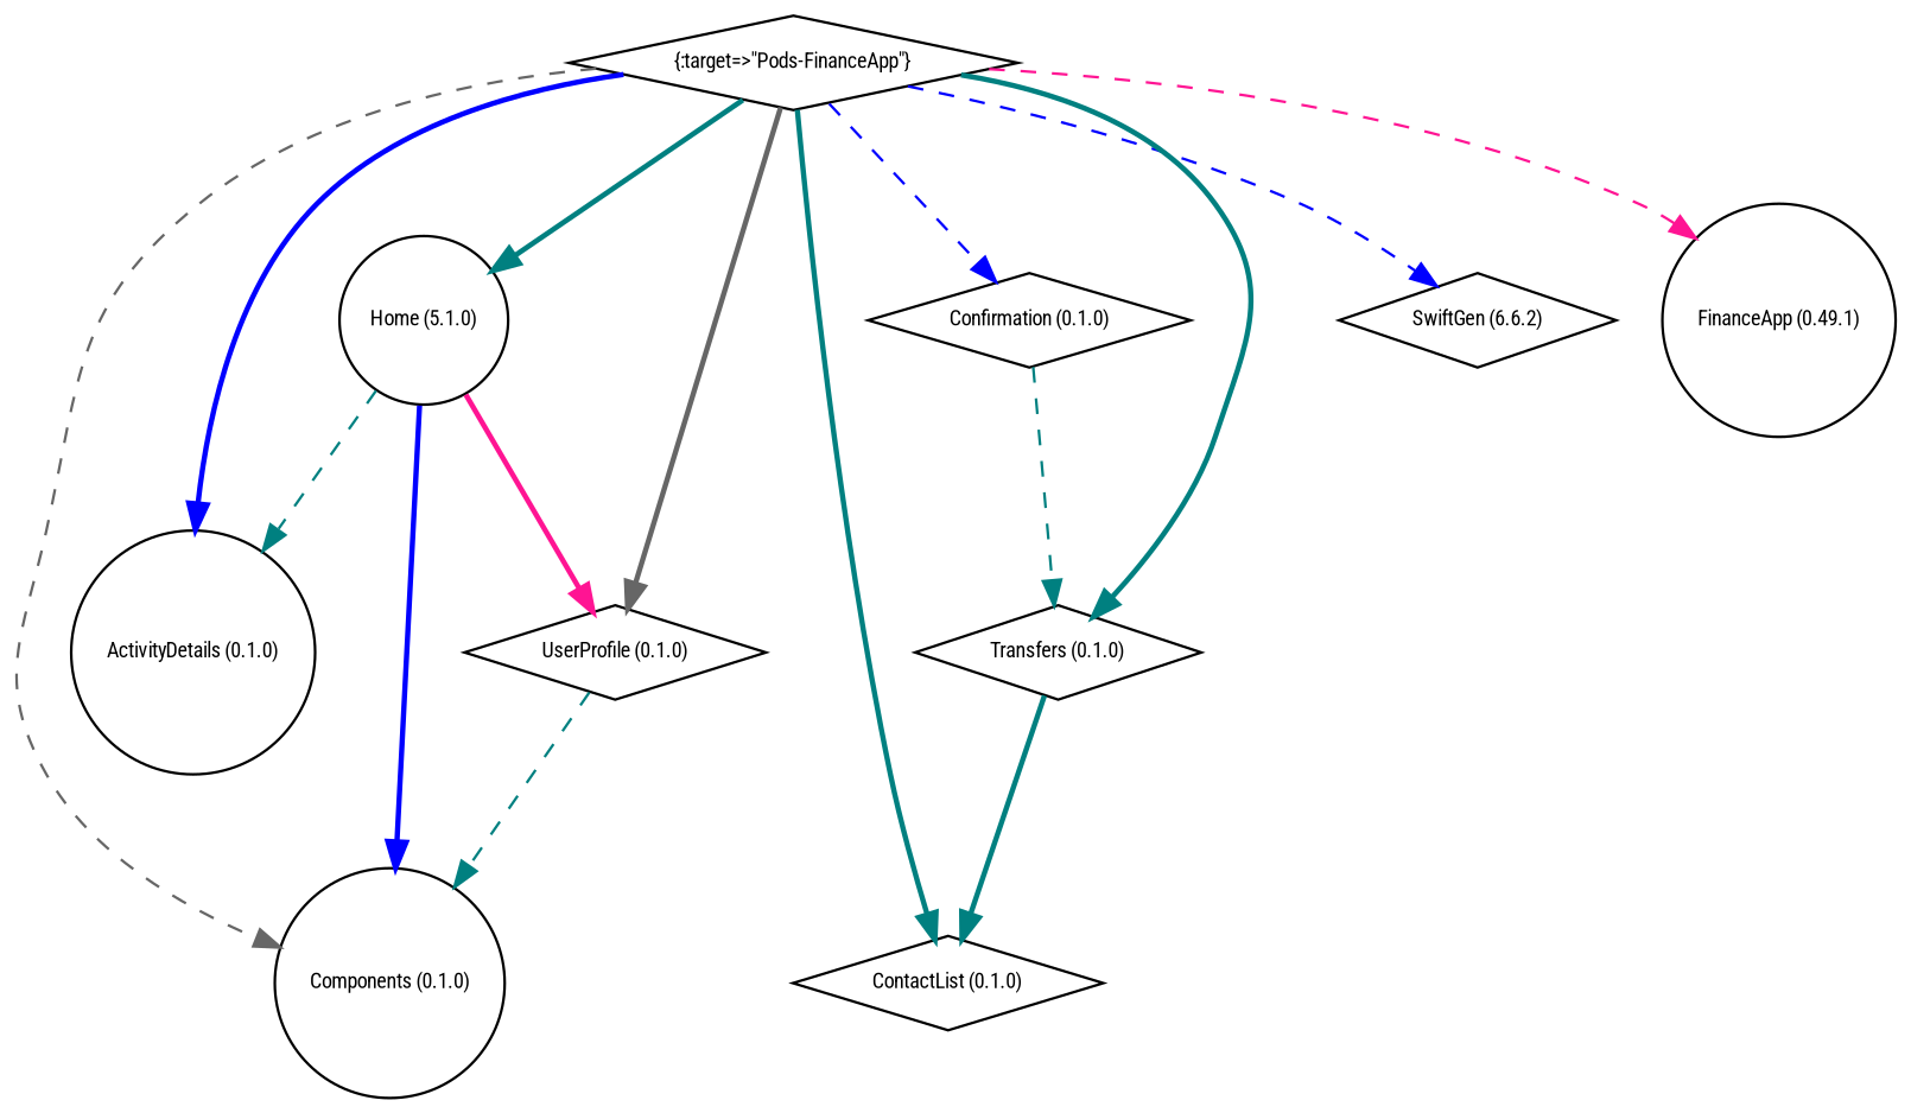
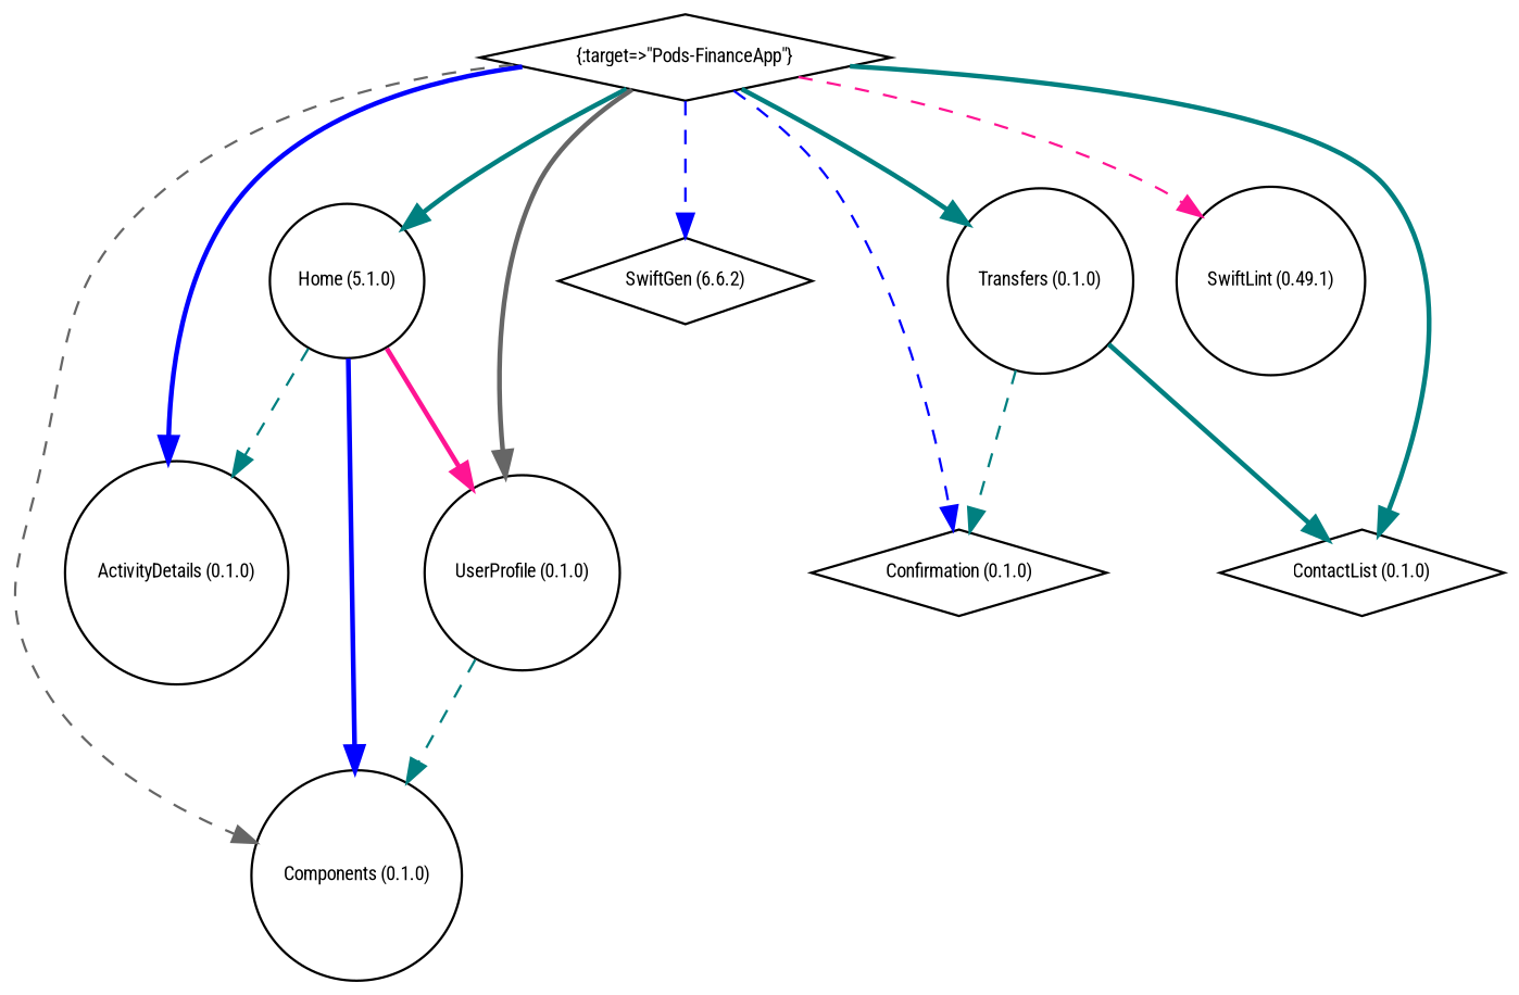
  digraph {
    fontname="Roboto Condensed"
    node [fontname="Roboto Condensed" fontsize=8 shape=diamond]
    edge [color=teal fontname="Roboto Condensed" fontsize=8 style=bold]
    n1 [label="{:target=>\"Pods-FinanceApp\"}"]
    n2 [label="ActivityDetails (0.1.0)" shape=circle]
    n3 [label="Components (0.1.0)" shape=circle]
    n4 [label="Confirmation (0.1.0)"]
    n5 [label="ContactList (0.1.0)"]
    n6 [label="SwiftGen (6.6.2)"]
    n7 [label="Home (5.1.0)" shape=circle]
-   n8 [label="UserProfile (0.1.0)"]
-   n9 [label="FinanceApp (0.49.1)" shape=circle]
-   n10 [label="Transfers (0.1.0)"]
+   n8 [label="UserProfile (0.1.0)" shape=circle]
+   n9 [label="SwiftLint (0.49.1)" shape=circle]
+   n10 [label="Transfers (0.1.0)" shape=circle]
    n1 -> n2 [color=blue]
    n1 -> n3 [color=gray40 style=dashed]
    n1 -> n4 [color=blue style=dashed]
    n1 -> n5
    n1 -> n6 [color=blue style=dashed]
    n1 -> n7
    n1 -> n8 [color=gray40]
    n1 -> n9 [color=deeppink style=dashed]
    n1 -> n10
    n7 -> n2 [style=dashed]
    n7 -> n3 [color=blue]
    n7 -> n8 [color=deeppink]
    n8 -> n3 [style=dashed]
-   n4 -> n10 [style=dashed]
+   n10 -> n4 [style=dashed]
    n10 -> n5
  }
